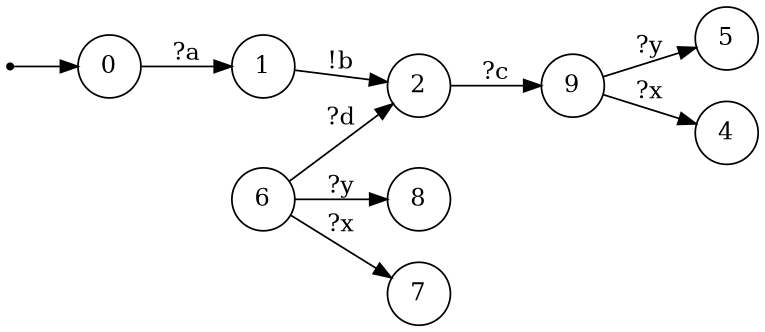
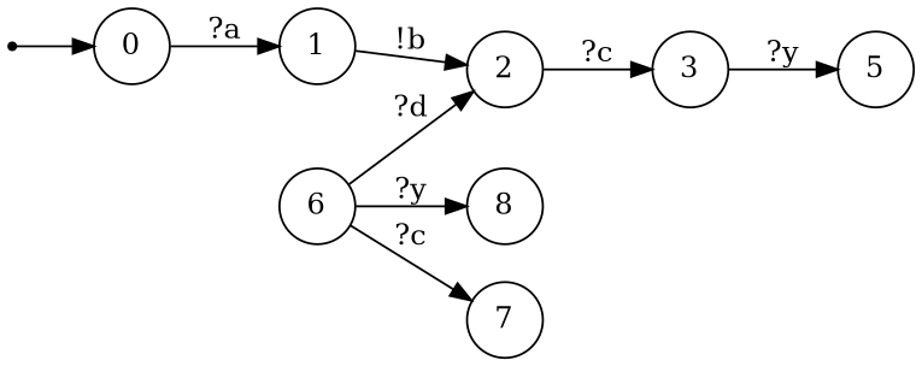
  digraph {
    rankdir=LR
    node [shape=circle]
    ENTRY [shape=point]
    0
    1
    2
-   3 [label=9]
+   3
    6
    8
    7
    5
-   4
    ENTRY -> 0
    0 -> 1 [label="?a"]
    1 -> 2 [label="!b"]
    2 -> 3 [label="?c"]
    3 -> 5 [label="?y"]
-   3 -> 4 [label="?x"]
    6 -> 2 [label="?d"]
    6 -> 8 [label="?y"]
-   6 -> 7 [label="?x"]
+   6 -> 7 [label="?c"]
  }
